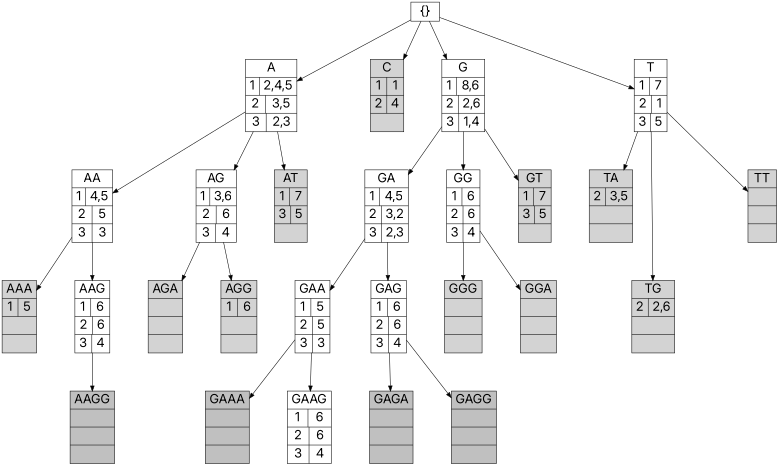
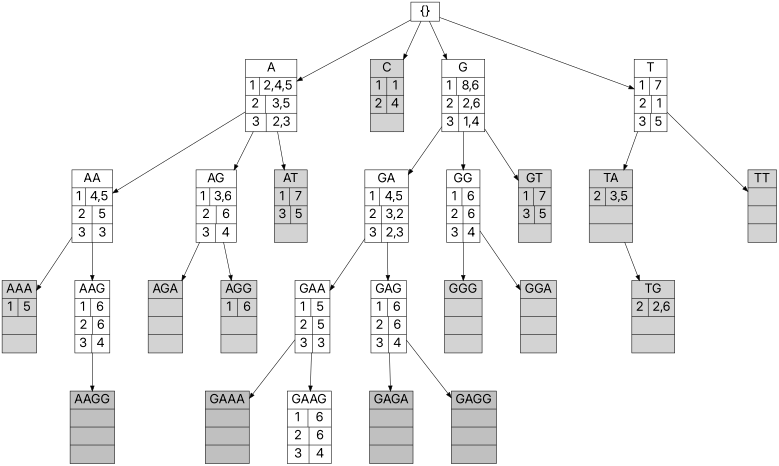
  digraph {
    fontname=Inter
    nodesep=1
    ranksep=1
    node [color=black fontname=Inter fontsize=24 shape=record style=filled]
    edge [color=black fontname=Inter]
    n1 [label="{}" shape=box style=""]
    n2 [label="{A|{1|2,4,5}|{2|3,5}|{3|2,3}}" style=""]
    n3 [fillcolor=lightgray label="{C|{1|1}|{2|4}|}"]
    n4 [label="{G|{1|8,6}|{2|2,6}|{3|1,4}}" style=""]
    n5 [label="{T|{1|7}|{2|1}|{3|5}}" style=""]
    n6 [label="{AA|{1|4,5}|{2|5}|{3|3}}" style=""]
    n7 [label="{AG|{1|3,6}|{2|6}|{3|4}}" style=""]
    n8 [fillcolor=lightgray label="{AT|{1|7}|{3|5}|}"]
    n9 [label="{GA|{1|4,5}|{2|3,2}|{3|2,3}}" style=""]
    n10 [label="{GG|{1|6}|{2|6}|{3|4}}" style=""]
    n11 [fillcolor=lightgray label="{GT|{1|7}|{3|5}|}}"]
    n12 [fillcolor=lightgray label="{TA|{2|3,5}||}"]
    n13 [fillcolor=lightgray label="{TG|{2|2,6}||}"]
    n14 [fillcolor=lightgray label="{TT|||}"]
    n15 [fillcolor=lightgray label="{AAA|{1|5}||}"]
    n16 [label="{AAG|{1|6}|{2|6}|{3|4}}" style=""]
    n17 [fillcolor=lightgray label="{GGG|||}"]
    n18 [fillcolor=lightgray label="{AGA|||}"]
    n19 [fillcolor=lightgray label="{AGG|{1|6}||}"]
    n20 [label="{GAA|{1|5}|{2|5}|{3|3}}" style=""]
    n21 [label="{GAG|{1|6}|{2|6}|{3|4}}" style=""]
    n22 [fillcolor=lightgray label="{GGA|||}"]
    n23 [fillcolor=gray label="{AAGG|||}"]
    n24 [fillcolor=gray label="{GAAA|||}"]
    n25 [label="{GAAG|{1|6}|{2|6}|{3|4}}" style=""]
    n26 [fillcolor=gray label="{GAGA|||}"]
    n27 [fillcolor=gray label="{GAGG|||}"]
    subgraph sub_1 {
      n1
    }
    subgraph sub_2 {
      n2
    }
    subgraph sub_3 {
      n3
    }
    subgraph sub_4 {
      n4
    }
    subgraph sub_5 {
      n5
    }
    subgraph sub_6 {
      n6
    }
    subgraph sub_7 {
      n7
    }
    subgraph sub_8 {
      n8
    }
    subgraph sub_9 {
      n9
    }
    subgraph sub_10 {
      n10
    }
    subgraph sub_11 {
      n11
    }
    subgraph sub_12 {
      n12
    }
    subgraph sub_13 {
      n13
    }
    subgraph sub_14 {
      n14
    }
    subgraph sub_15 {
      n15
    }
    subgraph sub_16 {
      n16
    }
    subgraph sub_17 {
      n17
    }
    subgraph sub_18 {
      n18
    }
    subgraph sub_19 {
      n19
    }
    subgraph sub_20 {
      n20
    }
    subgraph sub_21 {
      n21
    }
    subgraph sub_22 {
      n22
    }
    subgraph sub_23 {
      n23
    }
    subgraph sub_24 {
      n24
    }
    subgraph sub_25 {
      n25
    }
    subgraph sub_26 {
      n26
    }
    subgraph sub_27 {
      n27
    }
    n1 -> n2
    n1 -> n3
    n1 -> n4
    n1 -> n5
    n2 -> n6
    n2 -> n7
    n2 -> n8
    n4 -> n9
    n4 -> n10
    n4 -> n11
    n5 -> n12
-   n5 -> n13
+   n12 -> n13
    n5 -> n14
    n6 -> n15
    n6 -> n16
    n7 -> n18
    n7 -> n19
    n9 -> n20
    n9 -> n21
    n10 -> n17
    n10 -> n22
    n16 -> n23
    n20 -> n24
    n20 -> n25
    n21 -> n26
    n21 -> n27
  }
